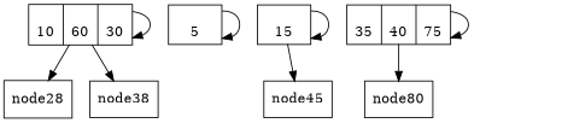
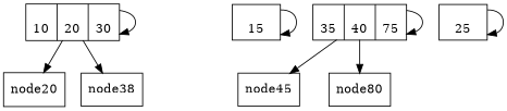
  digraph {
    node [shape=record]
-   n1 [label="\n10\n|\n60\n|\n30\n"]
-   node20 [label=node28]
+   n1 [label="\n10\n|\n20\n|\n30\n"]
+   node20
    n3 [label=node38]
-   n4 [label="\n5\n"]
    n5 [label="\n15\n"]
+   n6 [label="\n25\n"]
    n7 [label="\n35\n|\n40\n|\n75\n"]
    n8 [label=node80]
    node45
    n1 -> n1
    n1 -> node20
    n1 -> n3
-   n4 -> n4
    n5 -> n5
+   n6 -> n6
    n7 -> n7
    n7 -> n8
-   n5 -> node45
+   n7 -> node45
  }
